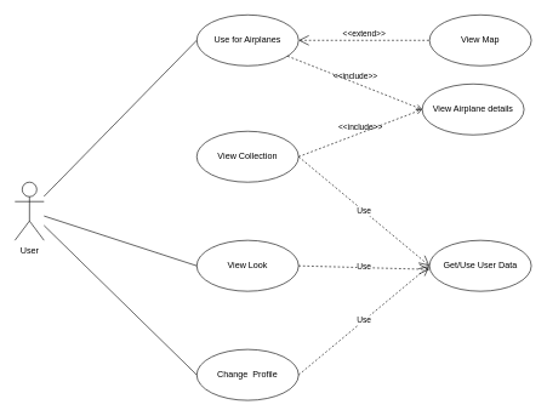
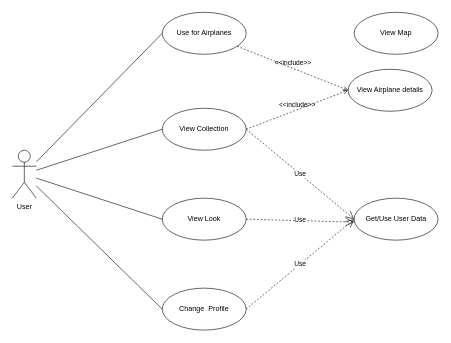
  <mxCell id="0" />
  <mxCell id="1" parent="0" />
  <mxCell id="2" value="User&lt;div&gt;&lt;br&gt;&lt;/div&gt;" style="shape=umlActor;html=1;verticalLabelPosition=bottom;verticalAlign=top;align=center;" parent="1" vertex="1"><mxGeometry x="20" y="250" width="40" height="80" as="geometry" /></mxCell>
  <mxCell id="3" value="Use for Airplanes" style="ellipse;whiteSpace=wrap;html=1;" parent="1" vertex="1"><mxGeometry x="270" y="20" width="140" height="70" as="geometry" /></mxCell>
  <mxCell id="4" value="View Collection" style="ellipse;whiteSpace=wrap;html=1;" parent="1" vertex="1"><mxGeometry x="270" y="180" width="140" height="70" as="geometry" /></mxCell>
  <mxCell id="5" value="Change&amp;nbsp; Profile" style="ellipse;whiteSpace=wrap;html=1;" parent="1" vertex="1"><mxGeometry x="270" y="480" width="140" height="70" as="geometry" /></mxCell>
  <mxCell id="6" value="View Look" style="ellipse;whiteSpace=wrap;html=1;" parent="1" vertex="1"><mxGeometry x="270" y="330" width="140" height="70" as="geometry" /></mxCell>
  <mxCell id="7" value="" style="edgeStyle=none;html=1;endArrow=none;verticalAlign=bottom;rounded=0;entryX=0;entryY=0.5;entryDx=0;entryDy=0;" parent="1" source="2" target="3" edge="1"><mxGeometry width="160" relative="1" as="geometry"><mxPoint x="550" y="320" as="sourcePoint" /><mxPoint x="710" y="320" as="targetPoint" /></mxGeometry></mxCell>
  <mxCell id="8" value="" style="edgeStyle=none;html=1;endArrow=none;verticalAlign=bottom;rounded=0;entryX=0;entryY=0.5;entryDx=0;entryDy=0;" parent="1" source="2" target="5" edge="1"><mxGeometry width="160" relative="1" as="geometry"><mxPoint x="550" y="320" as="sourcePoint" /><mxPoint x="710" y="320" as="targetPoint" /></mxGeometry></mxCell>
  <mxCell id="9" value="" style="edgeStyle=none;html=1;endArrow=none;verticalAlign=bottom;rounded=0;entryX=0;entryY=0.5;entryDx=0;entryDy=0;" parent="1" source="2" target="6" edge="1"><mxGeometry width="160" relative="1" as="geometry"><mxPoint x="550" y="320" as="sourcePoint" /><mxPoint x="710" y="320" as="targetPoint" /></mxGeometry></mxCell>
+ <mxCell id="10" value="" style="edgeStyle=none;html=1;endArrow=none;verticalAlign=bottom;rounded=0;entryX=0;entryY=0.5;entryDx=0;entryDy=0;" parent="1" source="2" target="4" edge="1"><mxGeometry width="160" relative="1" as="geometry"><mxPoint x="550" y="320" as="sourcePoint" /><mxPoint x="710" y="320" as="targetPoint" /></mxGeometry></mxCell>
  <mxCell id="11" value="View Map" style="ellipse;whiteSpace=wrap;html=1;" parent="1" vertex="1"><mxGeometry x="590" y="20" width="140" height="70" as="geometry" /></mxCell>
- <mxCell id="12" value="&amp;lt;&amp;lt;extend&amp;gt;&amp;gt;" style="edgeStyle=none;html=1;startArrow=open;endArrow=none;startSize=12;verticalAlign=bottom;dashed=1;labelBackgroundColor=none;rounded=0;exitX=1;exitY=0.5;exitDx=0;exitDy=0;entryX=0;entryY=0.5;entryDx=0;entryDy=0;" parent="1" source="3" target="11" edge="1"><mxGeometry width="160" relative="1" as="geometry"><mxPoint x="420" y="50" as="sourcePoint" /><mxPoint x="580" y="50" as="targetPoint" /></mxGeometry></mxCell>
  <mxCell id="13" value="View Airplane details" style="ellipse;whiteSpace=wrap;html=1;" parent="1" vertex="1"><mxGeometry x="580" y="115" width="140" height="70" as="geometry" /></mxCell>
  <mxCell id="14" value="&amp;lt;&amp;lt;include&amp;gt;&amp;gt;" style="edgeStyle=none;html=1;endArrow=open;verticalAlign=bottom;dashed=1;labelBackgroundColor=none;rounded=0;entryX=0;entryY=0.5;entryDx=0;entryDy=0;" parent="1" source="3" target="13" edge="1"><mxGeometry width="160" relative="1" as="geometry"><mxPoint x="410" y="150" as="sourcePoint" /><mxPoint x="570" y="150" as="targetPoint" /></mxGeometry></mxCell>
  <mxCell id="15" value="&amp;lt;&amp;lt;include&amp;gt;&amp;gt;" style="edgeStyle=none;html=1;endArrow=open;verticalAlign=bottom;dashed=1;labelBackgroundColor=none;rounded=0;exitX=1;exitY=0.5;exitDx=0;exitDy=0;entryX=0;entryY=0.5;entryDx=0;entryDy=0;" edge="1" parent="1" source="4" target="13"><mxGeometry width="160" relative="1" as="geometry"><mxPoint x="460" y="250" as="sourcePoint" /><mxPoint x="570" y="300" as="targetPoint" /></mxGeometry></mxCell>
  <mxCell id="16" value="Get/Use User Data" style="ellipse;whiteSpace=wrap;html=1;" vertex="1" parent="1"><mxGeometry x="590" y="330" width="140" height="70" as="geometry" /></mxCell>
  <mxCell id="17" value="Use" style="endArrow=open;endSize=12;dashed=1;html=1;rounded=0;exitX=1;exitY=0.5;exitDx=0;exitDy=0;entryX=0;entryY=0.5;entryDx=0;entryDy=0;" edge="1" parent="1" source="4" target="16"><mxGeometry width="160" relative="1" as="geometry"><mxPoint x="400" y="280" as="sourcePoint" /><mxPoint x="560" y="280" as="targetPoint" /></mxGeometry></mxCell>
  <mxCell id="18" value="Use" style="endArrow=open;endSize=12;dashed=1;html=1;rounded=0;exitX=1;exitY=0.5;exitDx=0;exitDy=0;" edge="1" parent="1" source="6"><mxGeometry width="160" relative="1" as="geometry"><mxPoint x="410" y="290" as="sourcePoint" /><mxPoint x="590" y="370" as="targetPoint" /></mxGeometry></mxCell>
  <mxCell id="19" value="Use" style="endArrow=open;endSize=12;dashed=1;html=1;rounded=0;exitX=1;exitY=0.5;exitDx=0;exitDy=0;entryX=0;entryY=0.5;entryDx=0;entryDy=0;" edge="1" parent="1" target="16"><mxGeometry width="160" relative="1" as="geometry"><mxPoint x="410" y="515" as="sourcePoint" /><mxPoint x="590" y="440" as="targetPoint" /></mxGeometry></mxCell>
